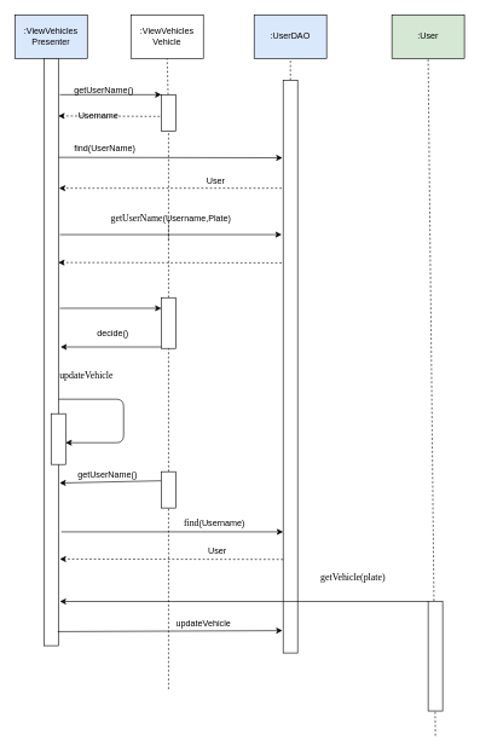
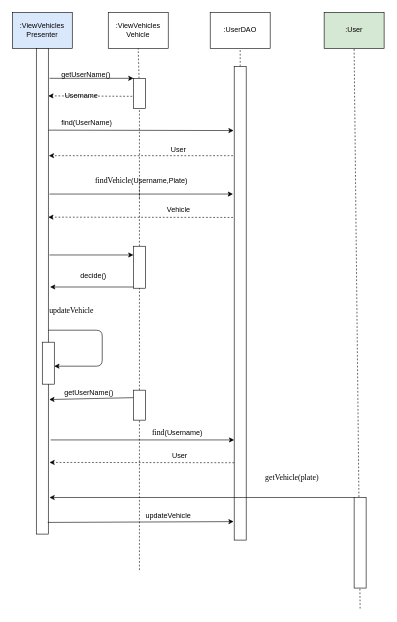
  <mxCell id="0" />
  <mxCell id="1" parent="0" />
  <mxCell id="2" value=":ViewVehicles&lt;br&gt;Presenter" style="rounded=0;whiteSpace=wrap;html=1;fillColor=#dae8fc;" parent="1" vertex="1"><mxGeometry x="20" y="20" width="100" height="60" as="geometry" /></mxCell>
  <mxCell id="3" value="" style="endArrow=none;dashed=1;html=1;entryX=0.5;entryY=1;entryDx=0;entryDy=0;" parent="1" target="2" edge="1"><mxGeometry width="50" height="50" relative="1" as="geometry"><mxPoint x="70" y="126" as="sourcePoint" /><mxPoint x="401" y="243.036" as="targetPoint" /></mxGeometry></mxCell>
  <mxCell id="4" value=":ViewVehicles&lt;br&gt;Vehicle" style="rounded=0;whiteSpace=wrap;html=1;" parent="1" vertex="1"><mxGeometry x="180" y="20" width="100" height="60" as="geometry" /></mxCell>
  <mxCell id="5" value="" style="endArrow=none;dashed=1;html=1;entryX=0.5;entryY=1;entryDx=0;entryDy=0;" parent="1" source="9" target="4" edge="1"><mxGeometry width="50" height="50" relative="1" as="geometry"><mxPoint x="230" y="670" as="sourcePoint" /><mxPoint x="229" y="243.036" as="targetPoint" /></mxGeometry></mxCell>
  <mxCell id="6" value="" style="endArrow=classic;html=1;entryX=0;entryY=0;entryDx=0;entryDy=0;" parent="1" target="9" edge="1"><mxGeometry width="50" height="50" relative="1" as="geometry"><mxPoint x="82" y="130" as="sourcePoint" /><mxPoint x="230" y="170" as="targetPoint" /></mxGeometry></mxCell>
  <mxCell id="7" value="getUserName()" style="text;html=1;" parent="1" vertex="1"><mxGeometry x="100" y="110" width="110" height="30" as="geometry" /></mxCell>
  <mxCell id="8" value="find(UserName)" style="text;html=1;" parent="1" vertex="1"><mxGeometry x="100" y="190" width="40" height="30" as="geometry" /></mxCell>
  <mxCell id="9" value="" style="rounded=0;whiteSpace=wrap;html=1;" parent="1" vertex="1"><mxGeometry x="222" y="130" width="20" height="50" as="geometry" /></mxCell>
  <mxCell id="10" value="" style="endArrow=none;dashed=1;html=1;entryX=0.5;entryY=1;entryDx=0;entryDy=0;" parent="1" target="9" edge="1"><mxGeometry width="50" height="50" relative="1" as="geometry"><mxPoint x="232" y="330" as="sourcePoint" /><mxPoint x="230" y="80" as="targetPoint" /></mxGeometry></mxCell>
  <mxCell id="11" value=":User" style="rounded=0;whiteSpace=wrap;html=1;fillColor=#d5e8d4;" parent="1" vertex="1"><mxGeometry x="540" y="20" width="100" height="60" as="geometry" /></mxCell>
  <mxCell id="12" value="" style="endArrow=none;dashed=1;html=1;entryX=0.5;entryY=1;entryDx=0;entryDy=0;" parent="1" target="11" edge="1"><mxGeometry width="50" height="50" relative="1" as="geometry"><mxPoint x="600" y="1014.167" as="sourcePoint" /><mxPoint x="949" y="263.036" as="targetPoint" /></mxGeometry></mxCell>
- <mxCell id="13" value=":UserDAO" style="rounded=0;whiteSpace=wrap;html=1;fillColor=#dae8fc;" parent="1" vertex="1"><mxGeometry x="350" y="20" width="100" height="60" as="geometry" /></mxCell>
+ <mxCell id="13" value=":UserDAO" style="rounded=0;whiteSpace=wrap;html=1;" parent="1" vertex="1"><mxGeometry x="350" y="20" width="100" height="60" as="geometry" /></mxCell>
  <mxCell id="14" value="" style="endArrow=none;dashed=1;html=1;entryX=0.5;entryY=1;entryDx=0;entryDy=0;" parent="1" target="13" edge="1"><mxGeometry width="50" height="50" relative="1" as="geometry"><mxPoint x="400" y="110" as="sourcePoint" /><mxPoint x="609" y="243.036" as="targetPoint" /></mxGeometry></mxCell>
  <mxCell id="15" value="" style="endArrow=classic;html=1;entryX=1;entryY=0.106;entryDx=0;entryDy=0;entryPerimeter=0;dashed=1;" parent="1" edge="1"><mxGeometry width="50" height="50" relative="1" as="geometry"><mxPoint x="220" y="160" as="sourcePoint" /><mxPoint x="80" y="159.284" as="targetPoint" /></mxGeometry></mxCell>
  <mxCell id="16" value="Username" style="text;html=1;align=center;verticalAlign=middle;resizable=0;points=[];autosize=1;" parent="1" vertex="1"><mxGeometry x="100" y="150" width="70" height="20" as="geometry" /></mxCell>
  <mxCell id="17" value="" style="endArrow=classic;html=1;exitX=1;exitY=0.288;exitDx=0;exitDy=0;exitPerimeter=0;entryX=-0.05;entryY=0.21;entryDx=0;entryDy=0;entryPerimeter=0;" parent="1" edge="1"><mxGeometry width="50" height="50" relative="1" as="geometry"><mxPoint x="80" y="216.432" as="sourcePoint" /><mxPoint x="389" y="217.1" as="targetPoint" /></mxGeometry></mxCell>
  <mxCell id="18" value="" style="endArrow=none;dashed=1;html=1;entryX=0.5;entryY=1;entryDx=0;entryDy=0;" parent="1" edge="1"><mxGeometry width="50" height="50" relative="1" as="geometry"><mxPoint x="400" y="680" as="sourcePoint" /><mxPoint x="400" y="620" as="targetPoint" /></mxGeometry></mxCell>
  <mxCell id="19" value="" style="endArrow=none;dashed=1;html=1;entryX=0.5;entryY=1;entryDx=0;entryDy=0;" parent="1" source="23" edge="1"><mxGeometry width="50" height="50" relative="1" as="geometry"><mxPoint x="230" y="670" as="sourcePoint" /><mxPoint x="232" y="300" as="targetPoint" /></mxGeometry></mxCell>
  <mxCell id="20" value="" style="endArrow=classic;html=1;dashed=1;" parent="1" edge="1"><mxGeometry width="50" height="50" relative="1" as="geometry"><mxPoint x="388" y="259" as="sourcePoint" /><mxPoint x="81" y="259" as="targetPoint" /></mxGeometry></mxCell>
  <mxCell id="21" value="User" style="text;html=1;align=center;verticalAlign=middle;resizable=0;points=[];autosize=1;" parent="1" vertex="1"><mxGeometry x="277" y="240" width="40" height="20" as="geometry" /></mxCell>
  <mxCell id="22" value="" style="endArrow=classic;html=1;entryX=0;entryY=0;entryDx=0;entryDy=0;" parent="1" edge="1"><mxGeometry width="50" height="50" relative="1" as="geometry"><mxPoint x="82" y="424.58" as="sourcePoint" /><mxPoint x="222" y="424.58" as="targetPoint" /></mxGeometry></mxCell>
  <mxCell id="23" value="" style="rounded=0;whiteSpace=wrap;html=1;" parent="1" vertex="1"><mxGeometry x="222" y="410" width="20" height="70" as="geometry" /></mxCell>
  <mxCell id="24" value="" style="endArrow=none;dashed=1;html=1;entryX=0.5;entryY=1;entryDx=0;entryDy=0;" parent="1" source="39" target="23" edge="1"><mxGeometry width="50" height="50" relative="1" as="geometry"><mxPoint x="232" y="820" as="sourcePoint" /><mxPoint x="232" y="300" as="targetPoint" /></mxGeometry></mxCell>
  <mxCell id="25" value="" style="endArrow=classic;html=1;" parent="1" edge="1"><mxGeometry width="50" height="50" relative="1" as="geometry"><mxPoint x="82" y="323" as="sourcePoint" /><mxPoint x="388" y="323" as="targetPoint" /></mxGeometry></mxCell>
- <mxCell id="26" value="&lt;span style=&quot;font-family: &amp;#34;consolas&amp;#34; ; font-size: 9.8pt&quot;&gt;getUserName&lt;/span&gt;(Username,Plate)" style="text;html=1;align=center;verticalAlign=middle;resizable=0;points=[];autosize=1;" parent="1" vertex="1"><mxGeometry x="140" y="290" width="190" height="20" as="geometry" /></mxCell>
+ <mxCell id="26" value="&lt;span style=&quot;font-family: &amp;#34;consolas&amp;#34; ; font-size: 9.8pt&quot;&gt;findVehicle&lt;/span&gt;(Username,Plate)" style="text;html=1;align=center;verticalAlign=middle;resizable=0;points=[];autosize=1;" parent="1" vertex="1"><mxGeometry x="140" y="290" width="190" height="20" as="geometry" /></mxCell>
  <mxCell id="27" value="" style="endArrow=classic;html=1;entryX=1;entryY=0.75;entryDx=0;entryDy=0;dashed=1;" parent="1" edge="1"><mxGeometry width="50" height="50" relative="1" as="geometry"><mxPoint x="388" y="362" as="sourcePoint" /><mxPoint x="80" y="361.5" as="targetPoint" /></mxGeometry></mxCell>
+ <mxCell id="28" value="Vehicle" style="text;html=1;align=center;verticalAlign=middle;resizable=0;points=[];autosize=1;" parent="1" vertex="1"><mxGeometry x="272" y="340" width="50" height="20" as="geometry" /></mxCell>
  <mxCell id="29" value="" style="rounded=0;whiteSpace=wrap;html=1;" parent="1" vertex="1"><mxGeometry x="60" y="80" width="20" height="810" as="geometry" /></mxCell>
  <mxCell id="30" value="" style="endArrow=classic;html=1;" parent="1" edge="1"><mxGeometry width="50" height="50" relative="1" as="geometry"><mxPoint x="222" y="478" as="sourcePoint" /><mxPoint x="83" y="478" as="targetPoint" /></mxGeometry></mxCell>
  <mxCell id="31" value="decide()" style="text;html=1;align=center;verticalAlign=middle;resizable=0;points=[];autosize=1;" parent="1" vertex="1"><mxGeometry x="125" y="450" width="60" height="20" as="geometry" /></mxCell>
  <mxCell id="32" value="&lt;pre style=&quot;font-family: &amp;#34;consolas&amp;#34; ; font-size: 9.8pt&quot;&gt;updateVehicle&lt;/pre&gt;" style="text;whiteSpace=wrap;html=1;" parent="1" vertex="1"><mxGeometry x="80" y="490" width="100" height="60" as="geometry" /></mxCell>
  <mxCell id="33" value="" style="endArrow=classic;html=1;exitX=0;exitY=1;exitDx=0;exitDy=0;" parent="1" source="32" edge="1"><mxGeometry width="50" height="50" relative="1" as="geometry"><mxPoint x="120" y="590" as="sourcePoint" /><mxPoint x="90" y="610" as="targetPoint" /><Array as="points"><mxPoint x="170" y="550" /><mxPoint x="170" y="610" /></Array></mxGeometry></mxCell>
  <mxCell id="34" value="" style="rounded=0;whiteSpace=wrap;html=1;" parent="1" vertex="1"><mxGeometry x="70" y="570" width="20" height="70" as="geometry" /></mxCell>
  <mxCell id="35" value="" style="rounded=0;whiteSpace=wrap;html=1;" parent="1" vertex="1"><mxGeometry x="390" y="110" width="20" height="790" as="geometry" /></mxCell>
  <mxCell id="36" value="" style="endArrow=classic;html=1;entryX=1.083;entryY=0.723;entryDx=0;entryDy=0;entryPerimeter=0;exitX=0;exitY=0.25;exitDx=0;exitDy=0;" parent="1" source="39" target="29" edge="1"><mxGeometry width="50" height="50" relative="1" as="geometry"><mxPoint x="-160" y="620" as="sourcePoint" /><mxPoint x="-110" y="570" as="targetPoint" /></mxGeometry></mxCell>
  <mxCell id="37" value="" style="endArrow=classic;html=1;" parent="1" edge="1"><mxGeometry width="50" height="50" relative="1" as="geometry"><mxPoint x="84" y="733" as="sourcePoint" /><mxPoint x="390" y="733" as="targetPoint" /></mxGeometry></mxCell>
  <mxCell id="38" value="&lt;span style=&quot;font-family: &amp;#34;consolas&amp;#34; ; font-size: 9.8pt&quot;&gt;find&lt;/span&gt;(Username)" style="text;html=1;align=center;verticalAlign=middle;resizable=0;points=[];autosize=1;" parent="1" vertex="1"><mxGeometry x="240" y="710" width="110" height="20" as="geometry" /></mxCell>
  <mxCell id="39" value="" style="rounded=0;whiteSpace=wrap;html=1;" parent="1" vertex="1"><mxGeometry x="222" y="650" width="20" height="50" as="geometry" /></mxCell>
  <mxCell id="40" value="" style="endArrow=none;dashed=1;html=1;entryX=0.5;entryY=1;entryDx=0;entryDy=0;" parent="1" target="39" edge="1"><mxGeometry width="50" height="50" relative="1" as="geometry"><mxPoint x="232" y="950" as="sourcePoint" /><mxPoint x="232" y="480" as="targetPoint" /></mxGeometry></mxCell>
  <mxCell id="41" value="getUserName()" style="text;html=1;" parent="1" vertex="1"><mxGeometry x="105" y="640" width="110" height="30" as="geometry" /></mxCell>
  <mxCell id="42" value="" style="endArrow=classic;html=1;entryX=1;entryY=0.75;entryDx=0;entryDy=0;dashed=1;" parent="1" edge="1"><mxGeometry width="50" height="50" relative="1" as="geometry"><mxPoint x="390" y="771" as="sourcePoint" /><mxPoint x="82" y="770.5" as="targetPoint" /></mxGeometry></mxCell>
  <mxCell id="43" value="User" style="text;html=1;align=center;verticalAlign=middle;resizable=0;points=[];autosize=1;" parent="1" vertex="1"><mxGeometry x="279" y="749" width="40" height="20" as="geometry" /></mxCell>
  <mxCell id="44" value="&lt;pre style=&quot;font-family: &amp;#34;consolas&amp;#34; ; font-size: 9.8pt&quot;&gt;getVehicle(plate)&lt;/pre&gt;" style="text;whiteSpace=wrap;html=1;" parent="1" vertex="1"><mxGeometry x="440" y="769" width="100" height="60" as="geometry" /></mxCell>
  <mxCell id="45" value="" style="endArrow=classic;html=1;entryX=1;entryY=0.75;entryDx=0;entryDy=0;exitX=0;exitY=0;exitDx=0;exitDy=0;" parent="1" source="46" edge="1"><mxGeometry width="50" height="50" relative="1" as="geometry"><mxPoint x="580" y="829" as="sourcePoint" /><mxPoint x="82" y="829" as="targetPoint" /></mxGeometry></mxCell>
  <mxCell id="46" value="" style="rounded=0;whiteSpace=wrap;html=1;" parent="1" vertex="1"><mxGeometry x="590" y="829" width="20" height="151" as="geometry" /></mxCell>
  <mxCell id="47" value="" style="endArrow=classic;html=1;exitX=0.958;exitY=0.976;exitDx=0;exitDy=0;exitPerimeter=0;entryX=-0.05;entryY=0.961;entryDx=0;entryDy=0;entryPerimeter=0;" parent="1" source="29" target="35" edge="1"><mxGeometry width="50" height="50" relative="1" as="geometry"><mxPoint x="588" y="920" as="sourcePoint" /><mxPoint x="380" y="870" as="targetPoint" /></mxGeometry></mxCell>
  <mxCell id="48" value="updateVehicle" style="text;html=1;align=center;verticalAlign=middle;resizable=0;points=[];autosize=1;" parent="1" vertex="1"><mxGeometry x="235" y="850" width="90" height="20" as="geometry" /></mxCell>
